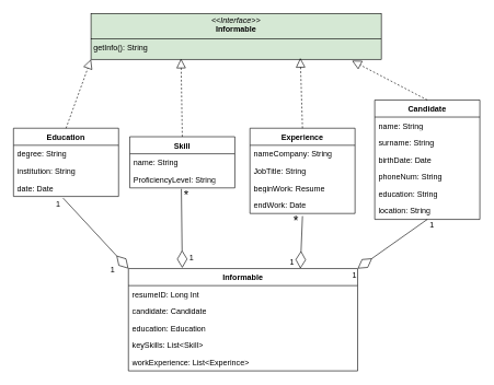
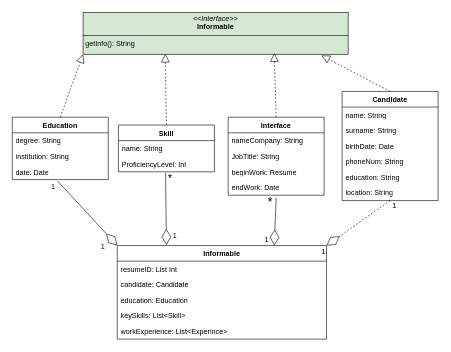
  <mxCell id="0" />
  <mxCell id="1" parent="0" />
  <mxCell id="2" value="Informable" style="swimlane;fontStyle=1;align=center;verticalAlign=top;childLayout=stackLayout;horizontal=1;startSize=26;horizontalStack=0;resizeParent=1;resizeParentMax=0;resizeLast=0;collapsible=1;marginBottom=0;whiteSpace=wrap;html=1;" parent="1" vertex="1"><mxGeometry x="195" y="409" width="349" height="156" as="geometry" /></mxCell>
- <mxCell id="3" value="resumeID: Long Int" style="text;strokeColor=none;fillColor=none;align=left;verticalAlign=top;spacingLeft=4;spacingRight=4;overflow=hidden;rotatable=0;points=[[0,0.5],[1,0.5]];portConstraint=eastwest;whiteSpace=wrap;html=1;" parent="2" vertex="1"><mxGeometry y="26" width="349" height="26" as="geometry" /></mxCell>
+ <mxCell id="3" value="resumeID: List Int" style="text;strokeColor=none;fillColor=none;align=left;verticalAlign=top;spacingLeft=4;spacingRight=4;overflow=hidden;rotatable=0;points=[[0,0.5],[1,0.5]];portConstraint=eastwest;whiteSpace=wrap;html=1;" parent="2" vertex="1"><mxGeometry y="26" width="349" height="26" as="geometry" /></mxCell>
  <mxCell id="4" value="candidate: Candidate" style="text;strokeColor=none;fillColor=none;align=left;verticalAlign=top;spacingLeft=4;spacingRight=4;overflow=hidden;rotatable=0;points=[[0,0.5],[1,0.5]];portConstraint=eastwest;whiteSpace=wrap;html=1;" parent="2" vertex="1"><mxGeometry y="52" width="349" height="26" as="geometry" /></mxCell>
  <mxCell id="5" value="education: Education" style="text;strokeColor=none;fillColor=none;align=left;verticalAlign=top;spacingLeft=4;spacingRight=4;overflow=hidden;rotatable=0;points=[[0,0.5],[1,0.5]];portConstraint=eastwest;whiteSpace=wrap;html=1;" parent="2" vertex="1"><mxGeometry y="78" width="349" height="26" as="geometry" /></mxCell>
  <mxCell id="6" value="keySkills: List&amp;lt;Skill&amp;gt;" style="text;strokeColor=none;fillColor=none;align=left;verticalAlign=top;spacingLeft=4;spacingRight=4;overflow=hidden;rotatable=0;points=[[0,0.5],[1,0.5]];portConstraint=eastwest;whiteSpace=wrap;html=1;" parent="2" vertex="1"><mxGeometry y="104" width="349" height="26" as="geometry" /></mxCell>
  <mxCell id="7" value="workExperience: List&amp;lt;Experince&amp;gt;" style="text;strokeColor=none;fillColor=none;align=left;verticalAlign=top;spacingLeft=4;spacingRight=4;overflow=hidden;rotatable=0;points=[[0,0.5],[1,0.5]];portConstraint=eastwest;whiteSpace=wrap;html=1;" parent="2" vertex="1"><mxGeometry y="130" width="349" height="26" as="geometry" /></mxCell>
  <mxCell id="8" value="Education" style="swimlane;fontStyle=1;align=center;verticalAlign=top;childLayout=stackLayout;horizontal=1;startSize=26;horizontalStack=0;resizeParent=1;resizeParentMax=0;resizeLast=0;collapsible=1;marginBottom=0;whiteSpace=wrap;html=1;" parent="1" vertex="1"><mxGeometry x="20" y="195" width="160" height="104" as="geometry" /></mxCell>
  <mxCell id="9" value="degree: String" style="text;strokeColor=none;fillColor=none;align=left;verticalAlign=top;spacingLeft=4;spacingRight=4;overflow=hidden;rotatable=0;points=[[0,0.5],[1,0.5]];portConstraint=eastwest;whiteSpace=wrap;html=1;" parent="8" vertex="1"><mxGeometry y="26" width="160" height="26" as="geometry" /></mxCell>
  <mxCell id="10" value="institution: String" style="text;strokeColor=none;fillColor=none;align=left;verticalAlign=top;spacingLeft=4;spacingRight=4;overflow=hidden;rotatable=0;points=[[0,0.5],[1,0.5]];portConstraint=eastwest;whiteSpace=wrap;html=1;" parent="8" vertex="1"><mxGeometry y="52" width="160" height="26" as="geometry" /></mxCell>
  <mxCell id="11" value="date: Date" style="text;strokeColor=none;fillColor=none;align=left;verticalAlign=top;spacingLeft=4;spacingRight=4;overflow=hidden;rotatable=0;points=[[0,0.5],[1,0.5]];portConstraint=eastwest;whiteSpace=wrap;html=1;" parent="8" vertex="1"><mxGeometry y="78" width="160" height="26" as="geometry" /></mxCell>
  <mxCell id="12" value="" style="endArrow=diamondThin;endFill=0;endSize=24;html=1;rounded=0;exitX=0.472;exitY=1.096;exitDx=0;exitDy=0;exitPerimeter=0;entryX=0;entryY=0;entryDx=0;entryDy=0;" parent="1" source="11" target="2" edge="1"><mxGeometry width="160" relative="1" as="geometry"><mxPoint x="273" y="200" as="sourcePoint" /><mxPoint x="358" y="420" as="targetPoint" /></mxGeometry></mxCell>
  <mxCell id="13" value="Skill" style="swimlane;fontStyle=1;align=center;verticalAlign=top;childLayout=stackLayout;horizontal=1;startSize=26;horizontalStack=0;resizeParent=1;resizeParentMax=0;resizeLast=0;collapsible=1;marginBottom=0;whiteSpace=wrap;html=1;" parent="1" vertex="1"><mxGeometry x="197" y="208" width="160" height="78" as="geometry" /></mxCell>
  <mxCell id="14" value="name: String" style="text;strokeColor=none;fillColor=none;align=left;verticalAlign=top;spacingLeft=4;spacingRight=4;overflow=hidden;rotatable=0;points=[[0,0.5],[1,0.5]];portConstraint=eastwest;whiteSpace=wrap;html=1;" parent="13" vertex="1"><mxGeometry y="26" width="160" height="26" as="geometry" /></mxCell>
- <mxCell id="15" value="ProficiencyLevel: String" style="text;strokeColor=none;fillColor=none;align=left;verticalAlign=top;spacingLeft=4;spacingRight=4;overflow=hidden;rotatable=0;points=[[0,0.5],[1,0.5]];portConstraint=eastwest;whiteSpace=wrap;html=1;" parent="13" vertex="1"><mxGeometry y="52" width="160" height="26" as="geometry" /></mxCell>
+ <mxCell id="15" value="ProficiencyLevel: Int" style="text;strokeColor=none;fillColor=none;align=left;verticalAlign=top;spacingLeft=4;spacingRight=4;overflow=hidden;rotatable=0;points=[[0,0.5],[1,0.5]];portConstraint=eastwest;whiteSpace=wrap;html=1;" parent="13" vertex="1"><mxGeometry y="52" width="160" height="26" as="geometry" /></mxCell>
  <mxCell id="16" value="&lt;p style=&quot;margin:0px;margin-top:4px;text-align:center;&quot;&gt;&lt;i&gt;&amp;lt;&amp;lt;Interface&amp;gt;&amp;gt;&lt;/i&gt;&lt;br&gt;&lt;b&gt;Informable&lt;/b&gt;&lt;/p&gt;&lt;hr size=&quot;1&quot; style=&quot;border-style:solid;&quot;&gt;&lt;p style=&quot;margin:0px;margin-left:4px;&quot;&gt;getInfo(): String&lt;/p&gt;" style="verticalAlign=top;align=left;overflow=fill;html=1;whiteSpace=wrap;fillColor=#d5e8d4;" parent="1" vertex="1"><mxGeometry x="138" y="20" width="442" height="70" as="geometry" /></mxCell>
  <mxCell id="17" value="" style="endArrow=diamondThin;endFill=0;endSize=24;html=1;rounded=0;exitX=0.491;exitY=1.058;exitDx=0;exitDy=0;entryX=-0.04;entryY=1.077;entryDx=0;entryDy=0;exitPerimeter=0;entryPerimeter=0;" parent="1" source="15" target="35" edge="1"><mxGeometry width="160" relative="1" as="geometry"><mxPoint x="475" y="311" as="sourcePoint" /><mxPoint x="546" y="375" as="targetPoint" /></mxGeometry></mxCell>
  <mxCell id="18" value="Candidate" style="swimlane;fontStyle=1;align=center;verticalAlign=top;childLayout=stackLayout;horizontal=1;startSize=26;horizontalStack=0;resizeParent=1;resizeParentMax=0;resizeLast=0;collapsible=1;marginBottom=0;whiteSpace=wrap;html=1;" parent="1" vertex="1"><mxGeometry x="570" y="152" width="160" height="182" as="geometry" /></mxCell>
  <mxCell id="19" value="name: String" style="text;strokeColor=none;fillColor=none;align=left;verticalAlign=top;spacingLeft=4;spacingRight=4;overflow=hidden;rotatable=0;points=[[0,0.5],[1,0.5]];portConstraint=eastwest;whiteSpace=wrap;html=1;" parent="18" vertex="1"><mxGeometry y="26" width="160" height="26" as="geometry" /></mxCell>
  <mxCell id="20" value="surname: String" style="text;strokeColor=none;fillColor=none;align=left;verticalAlign=top;spacingLeft=4;spacingRight=4;overflow=hidden;rotatable=0;points=[[0,0.5],[1,0.5]];portConstraint=eastwest;whiteSpace=wrap;html=1;" parent="18" vertex="1"><mxGeometry y="52" width="160" height="26" as="geometry" /></mxCell>
  <mxCell id="21" value="birthDate: Date" style="text;strokeColor=none;fillColor=none;align=left;verticalAlign=top;spacingLeft=4;spacingRight=4;overflow=hidden;rotatable=0;points=[[0,0.5],[1,0.5]];portConstraint=eastwest;whiteSpace=wrap;html=1;" parent="18" vertex="1"><mxGeometry y="78" width="160" height="26" as="geometry" /></mxCell>
  <mxCell id="22" value="phoneNum: String" style="text;strokeColor=none;fillColor=none;align=left;verticalAlign=top;spacingLeft=4;spacingRight=4;overflow=hidden;rotatable=0;points=[[0,0.5],[1,0.5]];portConstraint=eastwest;whiteSpace=wrap;html=1;" parent="18" vertex="1"><mxGeometry y="104" width="160" height="26" as="geometry" /></mxCell>
  <mxCell id="23" value="education: String" style="text;strokeColor=none;fillColor=none;align=left;verticalAlign=top;spacingLeft=4;spacingRight=4;overflow=hidden;rotatable=0;points=[[0,0.5],[1,0.5]];portConstraint=eastwest;whiteSpace=wrap;html=1;" parent="18" vertex="1"><mxGeometry y="130" width="160" height="26" as="geometry" /></mxCell>
  <mxCell id="24" value="location: String" style="text;strokeColor=none;fillColor=none;align=left;verticalAlign=top;spacingLeft=4;spacingRight=4;overflow=hidden;rotatable=0;points=[[0,0.5],[1,0.5]];portConstraint=eastwest;whiteSpace=wrap;html=1;" parent="18" vertex="1"><mxGeometry y="156" width="160" height="26" as="geometry" /></mxCell>
- <mxCell id="25" value="Experience" style="swimlane;fontStyle=1;align=center;verticalAlign=top;childLayout=stackLayout;horizontal=1;startSize=26;horizontalStack=0;resizeParent=1;resizeParentMax=0;resizeLast=0;collapsible=1;marginBottom=0;whiteSpace=wrap;html=1;" parent="1" vertex="1"><mxGeometry x="380" y="195" width="160" height="130" as="geometry" /></mxCell>
+ <mxCell id="25" value="Interface" style="swimlane;fontStyle=1;align=center;verticalAlign=top;childLayout=stackLayout;horizontal=1;startSize=26;horizontalStack=0;resizeParent=1;resizeParentMax=0;resizeLast=0;collapsible=1;marginBottom=0;whiteSpace=wrap;html=1;" parent="1" vertex="1"><mxGeometry x="380" y="195" width="160" height="130" as="geometry" /></mxCell>
  <mxCell id="26" value="nameCompany: String" style="text;strokeColor=none;fillColor=none;align=left;verticalAlign=top;spacingLeft=4;spacingRight=4;overflow=hidden;rotatable=0;points=[[0,0.5],[1,0.5]];portConstraint=eastwest;whiteSpace=wrap;html=1;" parent="25" vertex="1"><mxGeometry y="26" width="160" height="26" as="geometry" /></mxCell>
  <mxCell id="27" value="JobTitle: String" style="text;strokeColor=none;fillColor=none;align=left;verticalAlign=top;spacingLeft=4;spacingRight=4;overflow=hidden;rotatable=0;points=[[0,0.5],[1,0.5]];portConstraint=eastwest;whiteSpace=wrap;html=1;" parent="25" vertex="1"><mxGeometry y="52" width="160" height="26" as="geometry" /></mxCell>
  <mxCell id="28" value="beginWork: Resume" style="text;strokeColor=none;fillColor=none;align=left;verticalAlign=top;spacingLeft=4;spacingRight=4;overflow=hidden;rotatable=0;points=[[0,0.5],[1,0.5]];portConstraint=eastwest;whiteSpace=wrap;html=1;" parent="25" vertex="1"><mxGeometry y="78" width="160" height="26" as="geometry" /></mxCell>
  <mxCell id="29" value="endWork: Date" style="text;strokeColor=none;fillColor=none;align=left;verticalAlign=top;spacingLeft=4;spacingRight=4;overflow=hidden;rotatable=0;points=[[0,0.5],[1,0.5]];portConstraint=eastwest;whiteSpace=wrap;html=1;" parent="25" vertex="1"><mxGeometry y="104" width="160" height="26" as="geometry" /></mxCell>
  <mxCell id="30" value="" style="endArrow=diamondThin;endFill=0;endSize=24;html=1;rounded=0;exitX=0.5;exitY=1.154;exitDx=0;exitDy=0;entryX=0.75;entryY=0;entryDx=0;entryDy=0;exitPerimeter=0;" parent="1" source="29" target="2" edge="1"><mxGeometry width="160" relative="1" as="geometry"><mxPoint x="345" y="306" as="sourcePoint" /><mxPoint x="458" y="378" as="targetPoint" /></mxGeometry></mxCell>
- <mxCell id="31" value="" style="endArrow=diamondThin;endFill=0;endSize=24;html=1;rounded=0;entryX=1;entryY=0;entryDx=0;entryDy=0;exitX=0.5;exitY=1;exitDx=0;exitDy=0;" parent="1" source="18" target="2" edge="1"><mxGeometry width="160" relative="1" as="geometry"><mxPoint x="547" y="354" as="sourcePoint" /><mxPoint x="487.5" y="392" as="targetPoint" /></mxGeometry></mxCell>
+ <mxCell id="31" value="" style="endArrow=diamondThin;endFill=0;endSize=24;html=1;rounded=0;entryX=1;entryY=0;entryDx=0;entryDy=0;exitX=0.5;exitY=1;exitDx=0;exitDy=0;dashed=1;" parent="1" source="18" target="2" edge="1"><mxGeometry width="160" relative="1" as="geometry"><mxPoint x="547" y="354" as="sourcePoint" /><mxPoint x="487.5" y="392" as="targetPoint" /></mxGeometry></mxCell>
  <mxCell id="32" value="1" style="text;html=1;align=center;verticalAlign=middle;resizable=0;points=[];autosize=1;strokeColor=none;fillColor=none;" parent="1" vertex="1"><mxGeometry x="75" y="298" width="25" height="26" as="geometry" /></mxCell>
  <mxCell id="33" value="1" style="text;html=1;align=center;verticalAlign=middle;resizable=0;points=[];autosize=1;strokeColor=none;fillColor=none;" parent="1" vertex="1"><mxGeometry x="158" y="399" width="25" height="26" as="geometry" /></mxCell>
  <mxCell id="34" value="&lt;font style=&quot;font-size: 19px;&quot;&gt;*&lt;/font&gt;" style="text;html=1;align=center;verticalAlign=middle;resizable=0;points=[];autosize=1;strokeColor=none;fillColor=none;" parent="1" vertex="1"><mxGeometry x="270" y="279" width="25" height="35" as="geometry" /></mxCell>
  <mxCell id="35" value="1" style="text;html=1;align=center;verticalAlign=middle;resizable=0;points=[];autosize=1;strokeColor=none;fillColor=none;" parent="1" vertex="1"><mxGeometry x="278" y="380" width="25" height="26" as="geometry" /></mxCell>
  <mxCell id="36" value="&lt;font style=&quot;font-size: 20px;&quot;&gt;*&lt;/font&gt;" style="text;html=1;align=center;verticalAlign=middle;resizable=0;points=[];autosize=1;strokeColor=none;fillColor=none;" parent="1" vertex="1"><mxGeometry x="437" y="317" width="26" height="36" as="geometry" /></mxCell>
  <mxCell id="37" value="1" style="text;html=1;align=center;verticalAlign=middle;resizable=0;points=[];autosize=1;strokeColor=none;fillColor=none;" parent="1" vertex="1"><mxGeometry x="431" y="386" width="25" height="26" as="geometry" /></mxCell>
  <mxCell id="38" value="1" style="text;html=1;align=center;verticalAlign=middle;resizable=0;points=[];autosize=1;strokeColor=none;fillColor=none;" parent="1" vertex="1"><mxGeometry x="644" y="330" width="25" height="26" as="geometry" /></mxCell>
  <mxCell id="39" value="1" style="text;html=1;align=center;verticalAlign=middle;resizable=0;points=[];autosize=1;strokeColor=none;fillColor=none;" parent="1" vertex="1"><mxGeometry x="526" y="406" width="25" height="26" as="geometry" /></mxCell>
  <mxCell id="40" value="" style="endArrow=block;dashed=1;endFill=0;endSize=12;html=1;rounded=0;entryX=0;entryY=1;entryDx=0;entryDy=0;exitX=0.5;exitY=0;exitDx=0;exitDy=0;" edge="1" parent="1" source="8" target="16"><mxGeometry width="160" relative="1" as="geometry"><mxPoint x="129" y="160" as="sourcePoint" /><mxPoint x="289" y="160" as="targetPoint" /></mxGeometry></mxCell>
  <mxCell id="41" value="" style="endArrow=block;dashed=1;endFill=0;endSize=12;html=1;rounded=0;exitX=0.5;exitY=0;exitDx=0;exitDy=0;entryX=0.899;entryY=1.029;entryDx=0;entryDy=0;entryPerimeter=0;" edge="1" parent="1" source="18" target="16"><mxGeometry width="160" relative="1" as="geometry"><mxPoint x="380" y="195" as="sourcePoint" /><mxPoint x="482" y="87" as="targetPoint" /></mxGeometry></mxCell>
  <mxCell id="42" value="" style="endArrow=block;dashed=1;endFill=0;endSize=12;html=1;rounded=0;entryX=0.31;entryY=0.986;entryDx=0;entryDy=0;entryPerimeter=0;exitX=0.5;exitY=0;exitDx=0;exitDy=0;" edge="1" parent="1" source="13" target="16"><mxGeometry width="160" relative="1" as="geometry"><mxPoint x="120" y="215" as="sourcePoint" /><mxPoint x="222" y="107" as="targetPoint" /></mxGeometry></mxCell>
  <mxCell id="43" value="" style="endArrow=block;dashed=1;endFill=0;endSize=12;html=1;rounded=0;entryX=0.721;entryY=0.971;entryDx=0;entryDy=0;entryPerimeter=0;exitX=0.5;exitY=0;exitDx=0;exitDy=0;" edge="1" parent="1" source="25" target="16"><mxGeometry width="160" relative="1" as="geometry"><mxPoint x="130" y="225" as="sourcePoint" /><mxPoint x="232" y="117" as="targetPoint" /></mxGeometry></mxCell>
